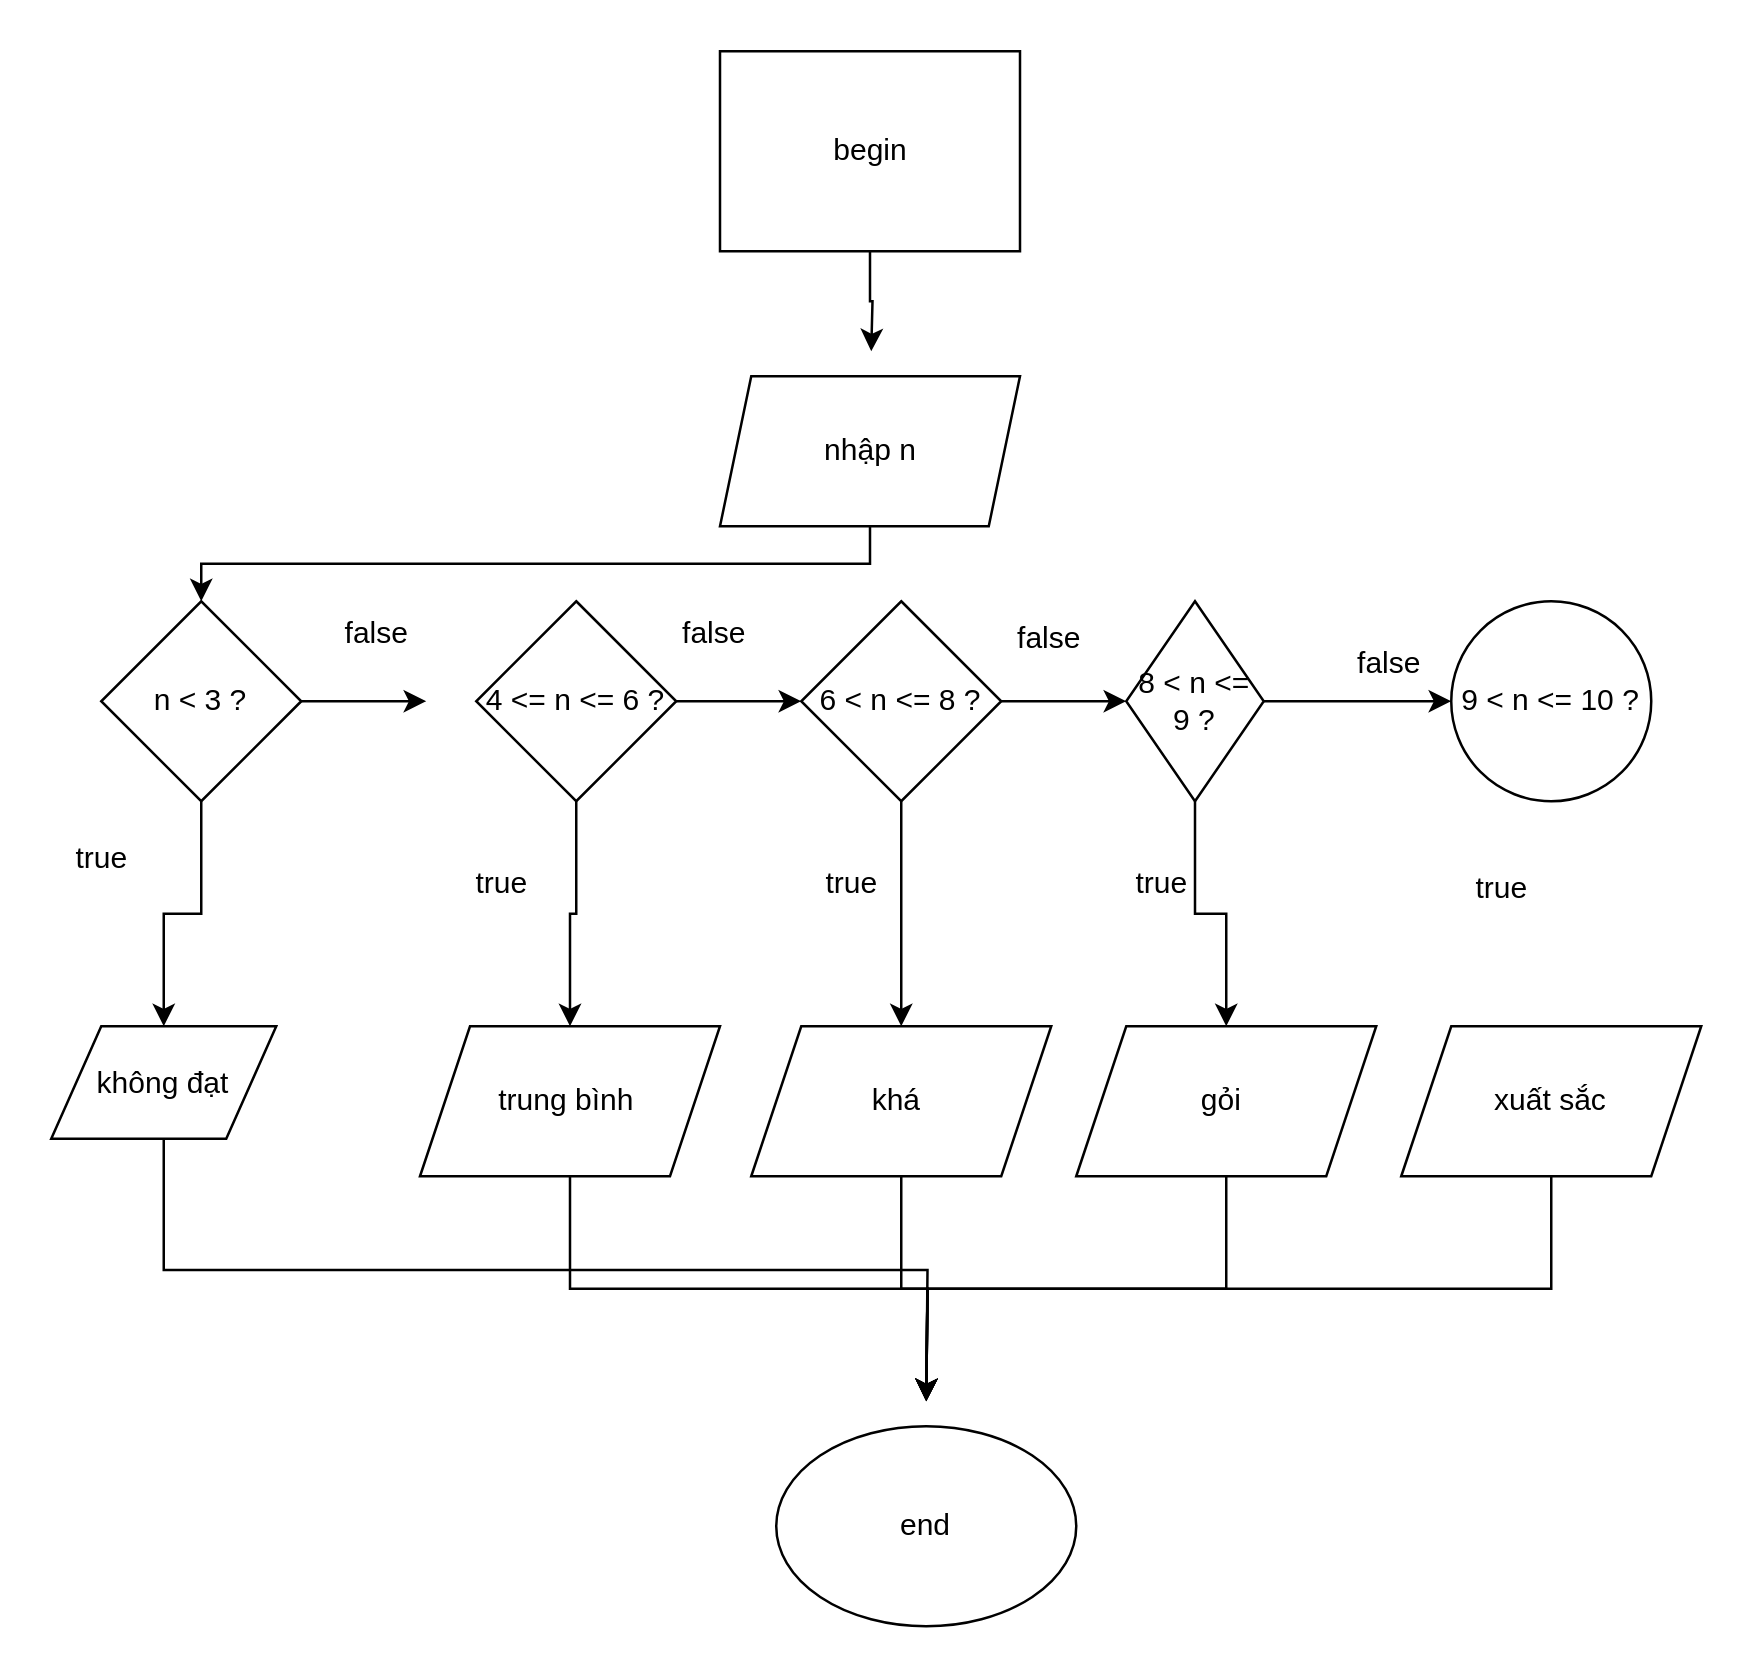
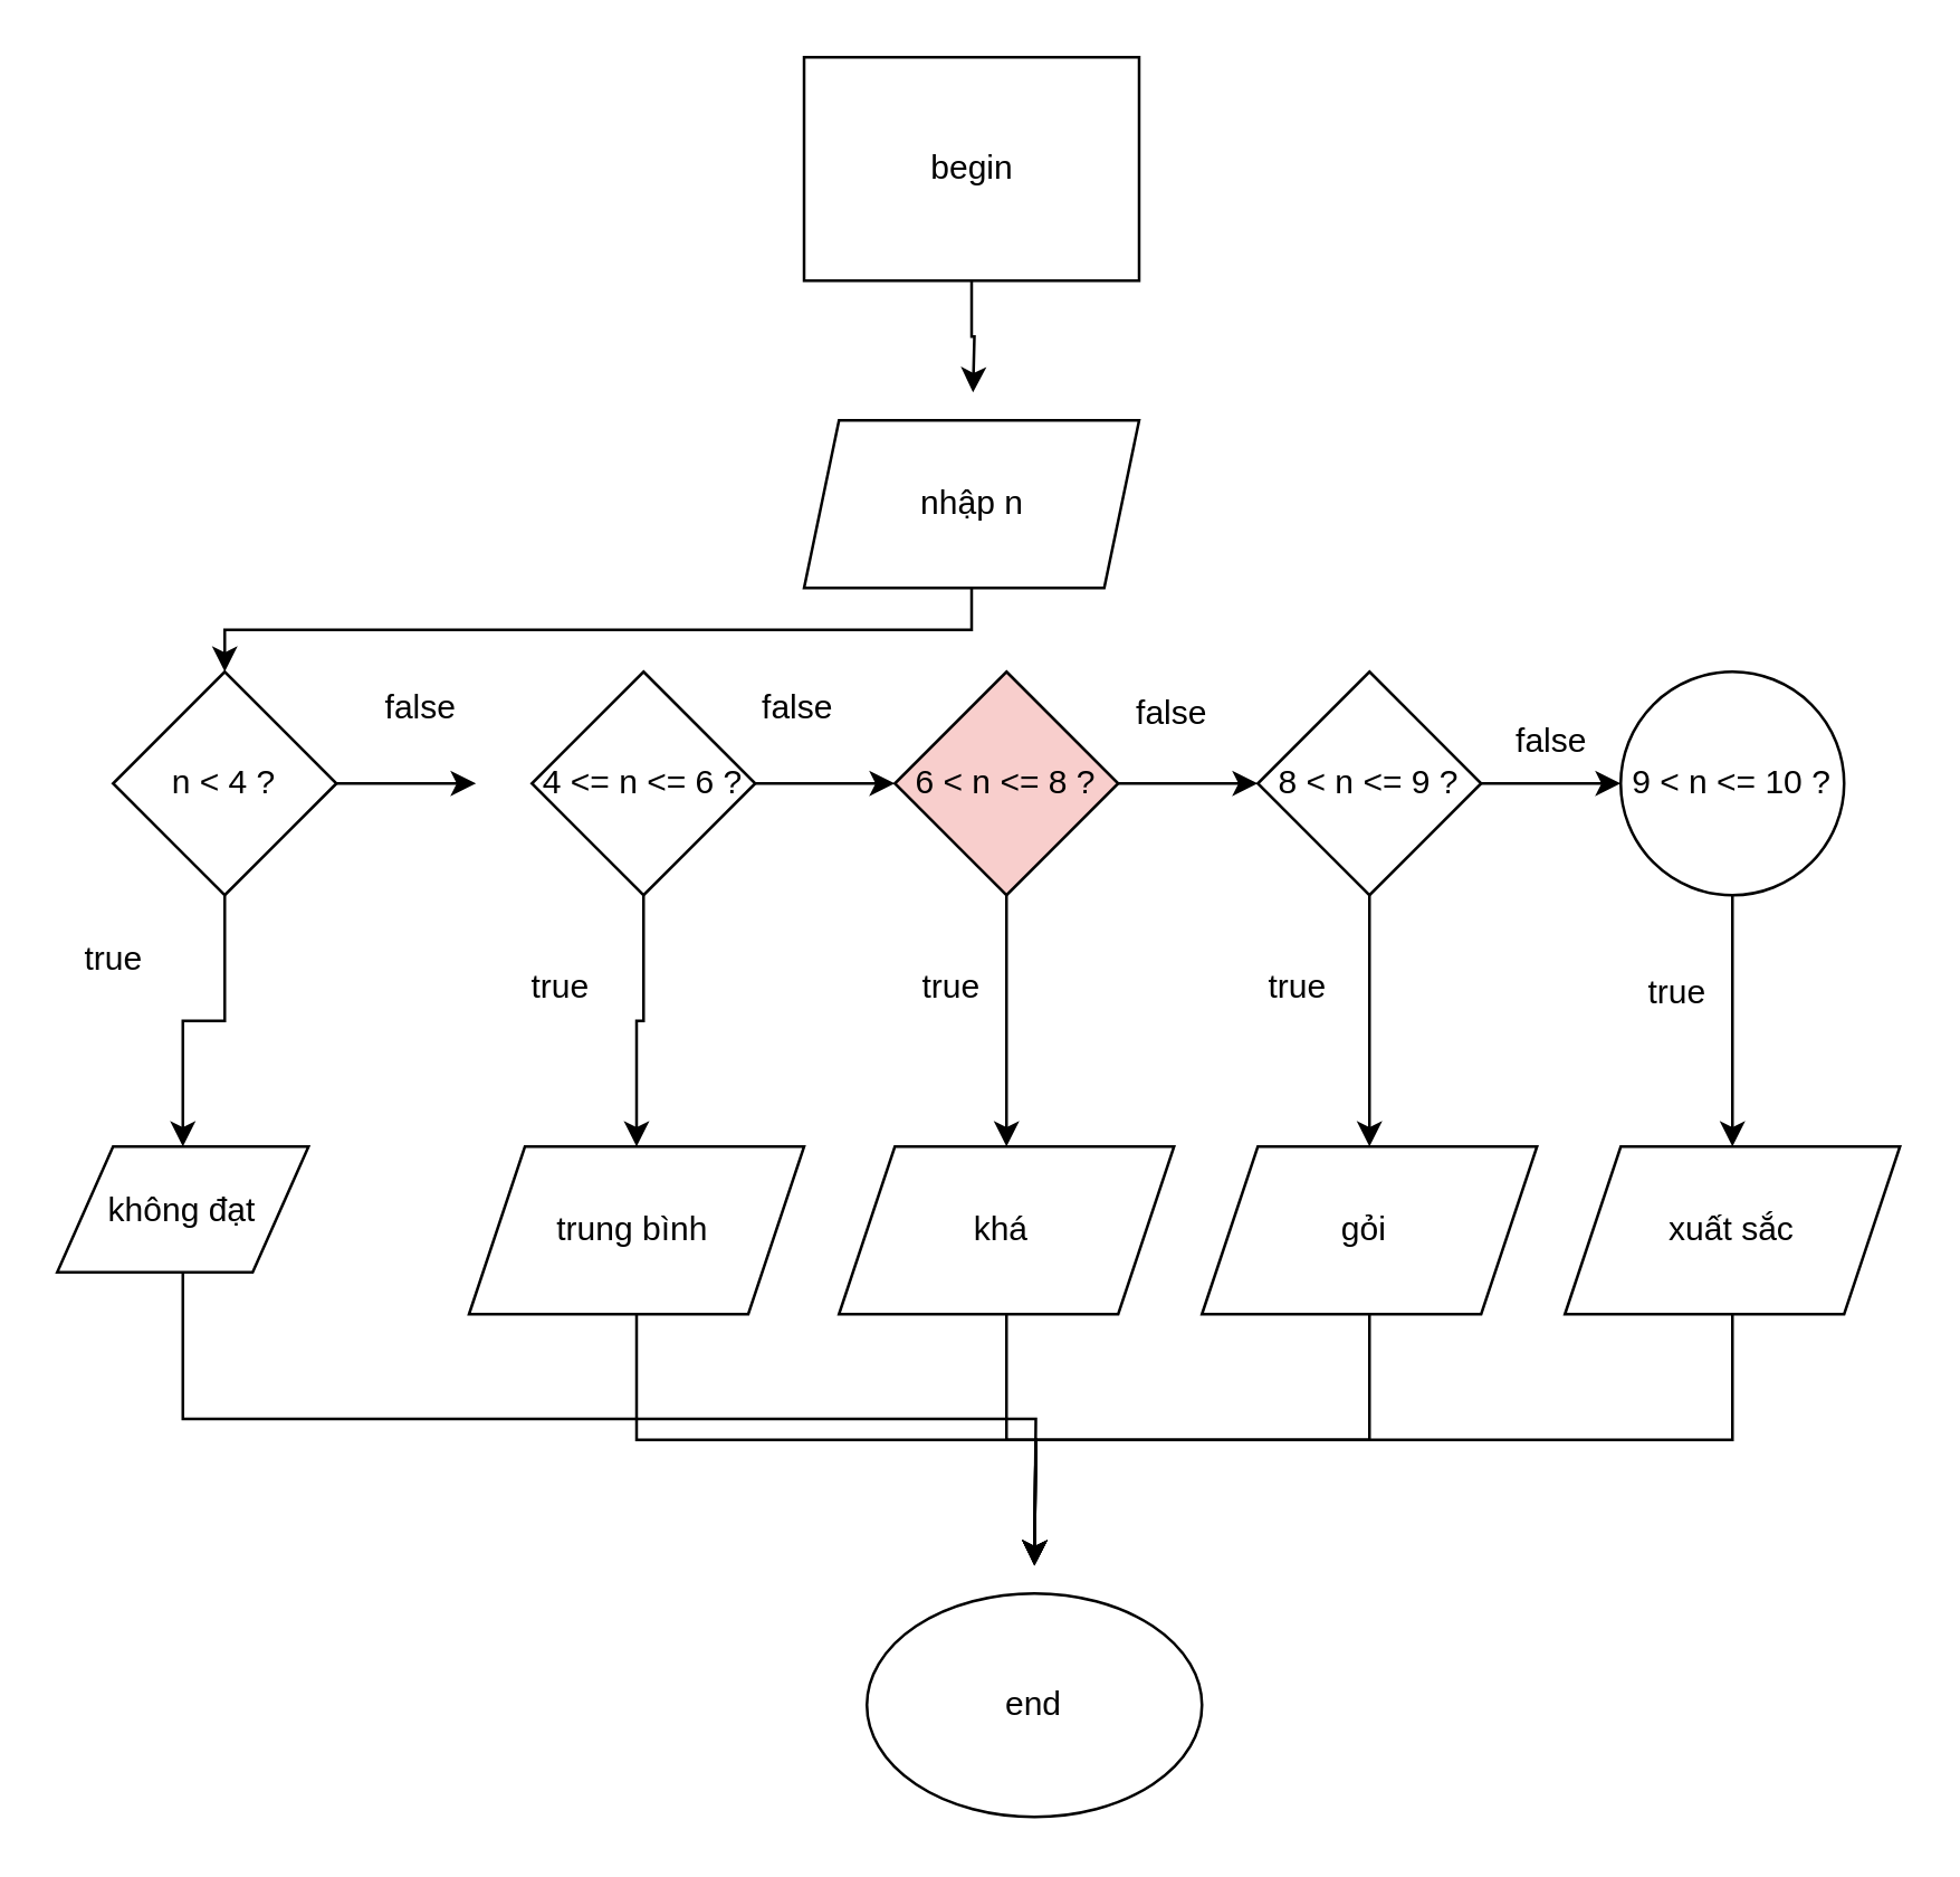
  <mxCell id="0" />
  <mxCell id="1" parent="0" />
  <mxCell id="2" style="edgeStyle=orthogonalEdgeStyle;rounded=0;orthogonalLoop=1;jettySize=auto;html=1;exitX=0.5;exitY=1;exitDx=0;exitDy=0;" edge="1" parent="1" source="3"><mxGeometry relative="1" as="geometry"><mxPoint x="348" y="140" as="targetPoint" /></mxGeometry></mxCell>
  <mxCell id="3" value="begin" style="whiteSpace=wrap;html=1;rounded=0;" vertex="1" parent="1"><mxGeometry x="287.5" y="20" width="120" height="80" as="geometry" /></mxCell>
  <mxCell id="4" style="edgeStyle=orthogonalEdgeStyle;rounded=0;orthogonalLoop=1;jettySize=auto;html=1;exitX=0.5;exitY=1;exitDx=0;exitDy=0;entryX=0;entryY=0.5;entryDx=0;entryDy=0;" edge="1" parent="1" source="5" target="9"><mxGeometry relative="1" as="geometry"><mxPoint x="140" y="240" as="targetPoint" /><Array as="points"><mxPoint x="348" y="225" /><mxPoint x="80" y="225" /></Array></mxGeometry></mxCell>
  <mxCell id="5" value="&lt;div&gt;nhập n&lt;/div&gt;" style="shape=parallelogram;perimeter=parallelogramPerimeter;whiteSpace=wrap;html=1;fixedSize=1;size=12.5;" vertex="1" parent="1"><mxGeometry x="287.5" y="150" width="120" height="60" as="geometry" /></mxCell>
  <mxCell id="6" value="end" style="ellipse;whiteSpace=wrap;html=1;" vertex="1" parent="1"><mxGeometry x="310" y="570" width="120" height="80" as="geometry" /></mxCell>
  <mxCell id="7" style="edgeStyle=orthogonalEdgeStyle;rounded=0;orthogonalLoop=1;jettySize=auto;html=1;exitX=0.5;exitY=0;exitDx=0;exitDy=0;" edge="1" parent="1" source="9"><mxGeometry relative="1" as="geometry"><mxPoint x="170" y="280" as="targetPoint" /></mxGeometry></mxCell>
  <mxCell id="8" value="" style="edgeStyle=orthogonalEdgeStyle;rounded=0;orthogonalLoop=1;jettySize=auto;html=1;" edge="1" parent="1" source="9" target="22"><mxGeometry relative="1" as="geometry" /></mxCell>
- <mxCell id="9" value="n &amp;lt; 3 ?" style="rhombus;whiteSpace=wrap;html=1;direction=south;" vertex="1" parent="1"><mxGeometry x="40" y="240" width="80" height="80" as="geometry" /></mxCell>
+ <mxCell id="9" value="n &amp;lt; 4 ?" style="rhombus;whiteSpace=wrap;html=1;direction=south;" vertex="1" parent="1"><mxGeometry x="40" y="240" width="80" height="80" as="geometry" /></mxCell>
  <mxCell id="10" value="" style="edgeStyle=orthogonalEdgeStyle;rounded=0;orthogonalLoop=1;jettySize=auto;html=1;" edge="1" parent="1" source="12" target="15"><mxGeometry relative="1" as="geometry" /></mxCell>
  <mxCell id="11" value="" style="edgeStyle=orthogonalEdgeStyle;rounded=0;orthogonalLoop=1;jettySize=auto;html=1;" edge="1" parent="1" source="12" target="24"><mxGeometry relative="1" as="geometry" /></mxCell>
  <mxCell id="12" value="4 &amp;lt;= n &amp;lt;= 6 ?" style="rhombus;whiteSpace=wrap;html=1;" vertex="1" parent="1"><mxGeometry x="190" y="240" width="80" height="80" as="geometry" /></mxCell>
  <mxCell id="13" value="" style="edgeStyle=orthogonalEdgeStyle;rounded=0;orthogonalLoop=1;jettySize=auto;html=1;" edge="1" parent="1" source="15" target="18"><mxGeometry relative="1" as="geometry" /></mxCell>
  <mxCell id="14" value="" style="edgeStyle=orthogonalEdgeStyle;rounded=0;orthogonalLoop=1;jettySize=auto;html=1;" edge="1" parent="1" source="15" target="26"><mxGeometry relative="1" as="geometry" /></mxCell>
- <mxCell id="15" value="6 &amp;lt; n &amp;lt;= 8 ?" style="rhombus;whiteSpace=wrap;html=1;" vertex="1" parent="1"><mxGeometry x="320" y="240" width="80" height="80" as="geometry" /></mxCell>
+ <mxCell id="15" value="6 &amp;lt; n &amp;lt;= 8 ?" style="rhombus;whiteSpace=wrap;html=1;fillColor=#f8cecc;" vertex="1" parent="1"><mxGeometry x="320" y="240" width="80" height="80" as="geometry" /></mxCell>
  <mxCell id="16" value="" style="edgeStyle=orthogonalEdgeStyle;rounded=0;orthogonalLoop=1;jettySize=auto;html=1;" edge="1" parent="1" source="18" target="20"><mxGeometry relative="1" as="geometry" /></mxCell>
  <mxCell id="17" value="" style="edgeStyle=orthogonalEdgeStyle;rounded=0;orthogonalLoop=1;jettySize=auto;html=1;" edge="1" parent="1" source="18" target="28"><mxGeometry relative="1" as="geometry" /></mxCell>
- <mxCell id="18" value="8 &amp;lt; n &amp;lt;= 9 ?" style="rhombus;whiteSpace=wrap;html=1;" vertex="1" parent="1"><mxGeometry x="450" y="240" width="55" height="80" as="geometry" /></mxCell>
+ <mxCell id="18" value="8 &amp;lt; n &amp;lt;= 9 ?" style="rhombus;whiteSpace=wrap;html=1;" vertex="1" parent="1"><mxGeometry x="450" y="240" width="80" height="80" as="geometry" /></mxCell>
+ <mxCell id="19" value="" style="edgeStyle=orthogonalEdgeStyle;rounded=0;orthogonalLoop=1;jettySize=auto;html=1;" edge="1" parent="1" source="20" target="30"><mxGeometry relative="1" as="geometry" /></mxCell>
  <mxCell id="20" value="9 &amp;lt; n &amp;lt;= 10 ?" style="ellipse;whiteSpace=wrap;html=1;" vertex="1" parent="1"><mxGeometry x="580" y="240" width="80" height="80" as="geometry" /></mxCell>
  <mxCell id="21" style="edgeStyle=orthogonalEdgeStyle;rounded=0;orthogonalLoop=1;jettySize=auto;html=1;exitX=0.5;exitY=1;exitDx=0;exitDy=0;" edge="1" parent="1" source="22"><mxGeometry relative="1" as="geometry"><mxPoint x="370" y="560" as="targetPoint" /></mxGeometry></mxCell>
  <mxCell id="22" value="không đạt" style="shape=parallelogram;perimeter=parallelogramPerimeter;whiteSpace=wrap;html=1;fixedSize=1;" vertex="1" parent="1"><mxGeometry x="20" y="410" width="90" height="45" as="geometry" /></mxCell>
  <mxCell id="23" style="edgeStyle=orthogonalEdgeStyle;rounded=0;orthogonalLoop=1;jettySize=auto;html=1;exitX=0.5;exitY=1;exitDx=0;exitDy=0;" edge="1" parent="1" source="24"><mxGeometry relative="1" as="geometry"><mxPoint x="370" y="560" as="targetPoint" /></mxGeometry></mxCell>
  <mxCell id="24" value="trung bình&amp;nbsp;" style="shape=parallelogram;perimeter=parallelogramPerimeter;whiteSpace=wrap;html=1;fixedSize=1;" vertex="1" parent="1"><mxGeometry x="167.5" y="410" width="120" height="60" as="geometry" /></mxCell>
  <mxCell id="25" style="edgeStyle=orthogonalEdgeStyle;rounded=0;orthogonalLoop=1;jettySize=auto;html=1;exitX=0.5;exitY=1;exitDx=0;exitDy=0;" edge="1" parent="1" source="26"><mxGeometry relative="1" as="geometry"><mxPoint x="370" y="560" as="targetPoint" /></mxGeometry></mxCell>
  <mxCell id="26" value="khá&amp;nbsp;" style="shape=parallelogram;perimeter=parallelogramPerimeter;whiteSpace=wrap;html=1;fixedSize=1;" vertex="1" parent="1"><mxGeometry x="300" y="410" width="120" height="60" as="geometry" /></mxCell>
  <mxCell id="27" style="edgeStyle=orthogonalEdgeStyle;rounded=0;orthogonalLoop=1;jettySize=auto;html=1;exitX=0.5;exitY=1;exitDx=0;exitDy=0;" edge="1" parent="1" source="28"><mxGeometry relative="1" as="geometry"><mxPoint x="370" y="560" as="targetPoint" /></mxGeometry></mxCell>
  <mxCell id="28" value="gỏi&amp;nbsp;" style="shape=parallelogram;perimeter=parallelogramPerimeter;whiteSpace=wrap;html=1;fixedSize=1;" vertex="1" parent="1"><mxGeometry x="430" y="410" width="120" height="60" as="geometry" /></mxCell>
  <mxCell id="29" style="edgeStyle=orthogonalEdgeStyle;rounded=0;orthogonalLoop=1;jettySize=auto;html=1;exitX=0.5;exitY=1;exitDx=0;exitDy=0;" edge="1" parent="1" source="30"><mxGeometry relative="1" as="geometry"><mxPoint x="370" y="560" as="targetPoint" /></mxGeometry></mxCell>
  <mxCell id="30" value="xuất sắc" style="shape=parallelogram;perimeter=parallelogramPerimeter;whiteSpace=wrap;html=1;fixedSize=1;" vertex="1" parent="1"><mxGeometry x="560" y="410" width="120" height="60" as="geometry" /></mxCell>
  <mxCell id="31" value="false" style="text;html=1;align=center;verticalAlign=middle;resizable=0;points=[];autosize=1;strokeColor=none;fillColor=none;" vertex="1" parent="1"><mxGeometry x="125" y="238" width="50" height="30" as="geometry" /></mxCell>
  <mxCell id="32" value="false" style="text;html=1;align=center;verticalAlign=middle;resizable=0;points=[];autosize=1;strokeColor=none;fillColor=none;" vertex="1" parent="1"><mxGeometry x="260" y="238" width="50" height="30" as="geometry" /></mxCell>
  <mxCell id="33" value="false" style="text;html=1;align=center;verticalAlign=middle;resizable=0;points=[];autosize=1;strokeColor=none;fillColor=none;" vertex="1" parent="1"><mxGeometry x="394" y="240" width="50" height="30" as="geometry" /></mxCell>
  <mxCell id="34" value="false" style="text;html=1;align=center;verticalAlign=middle;resizable=0;points=[];autosize=1;strokeColor=none;fillColor=none;" vertex="1" parent="1"><mxGeometry x="530" y="250" width="50" height="30" as="geometry" /></mxCell>
  <mxCell id="35" value="true" style="text;html=1;align=center;verticalAlign=middle;resizable=0;points=[];autosize=1;strokeColor=none;fillColor=none;" vertex="1" parent="1"><mxGeometry x="20" y="328" width="40" height="30" as="geometry" /></mxCell>
  <mxCell id="36" value="true" style="text;html=1;align=center;verticalAlign=middle;resizable=0;points=[];autosize=1;strokeColor=none;fillColor=none;" vertex="1" parent="1"><mxGeometry x="180" y="338" width="40" height="30" as="geometry" /></mxCell>
  <mxCell id="37" value="true" style="text;html=1;align=center;verticalAlign=middle;resizable=0;points=[];autosize=1;strokeColor=none;fillColor=none;" vertex="1" parent="1"><mxGeometry x="320" y="338" width="40" height="30" as="geometry" /></mxCell>
  <mxCell id="38" value="true" style="text;html=1;align=center;verticalAlign=middle;resizable=0;points=[];autosize=1;strokeColor=none;fillColor=none;" vertex="1" parent="1"><mxGeometry x="444" y="338" width="40" height="30" as="geometry" /></mxCell>
  <mxCell id="39" value="true" style="text;html=1;align=center;verticalAlign=middle;resizable=0;points=[];autosize=1;strokeColor=none;fillColor=none;" vertex="1" parent="1"><mxGeometry x="580" y="340" width="40" height="30" as="geometry" /></mxCell>
